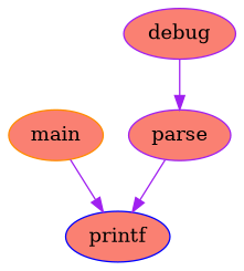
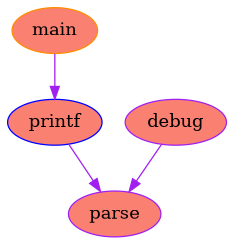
  digraph {
    node [color=purple fillcolor=salmon style=filled]
    edge [color=purple]
    main [color=darkorange]
    printf [color=blue]
    parse
    debug
    main -> printf
-   parse -> printf
+   printf -> parse
    debug -> parse
  }
